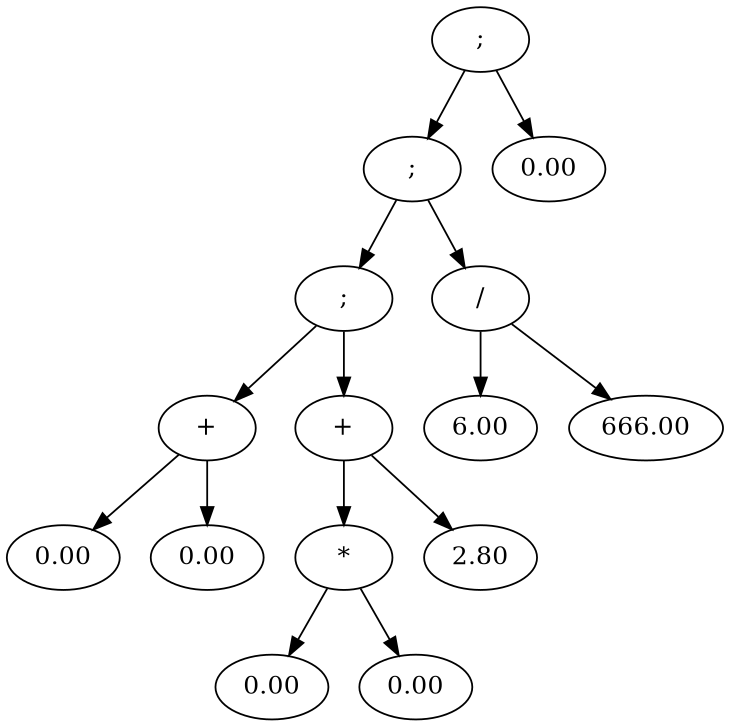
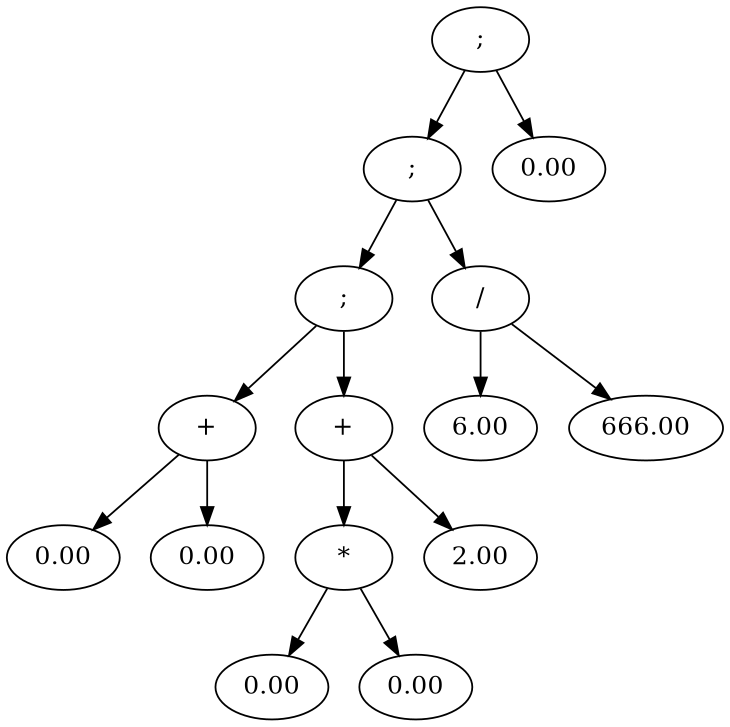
  digraph {
    n1 [label=";"]
    n2 [label=";"]
    n3 [label=0.00]
    n4 [label=";"]
    n5 [label="/"]
    n6 [label="+"]
    n7 [label="+"]
    n8 [label=0.00]
    n9 [label=0.00]
    n10 [label="*"]
-   n11 [label=2.80]
+   n11 [label=2.00]
    n12 [label=0.00]
    n13 [label=0.00]
    n14 [label=6.00]
    n15 [label=666.00]
    n1 -> n2
    n1 -> n3
    n2 -> n4
    n2 -> n5
    n4 -> n6
    n4 -> n7
    n5 -> n14
    n5 -> n15
    n6 -> n8
    n6 -> n9
    n7 -> n10
    n7 -> n11
    n10 -> n12
    n10 -> n13
  }
